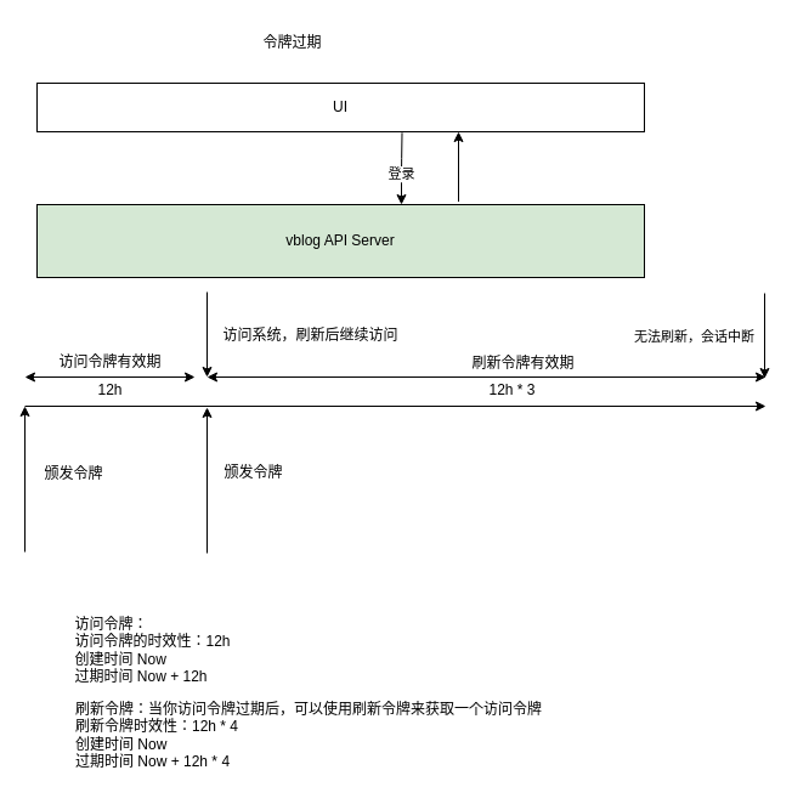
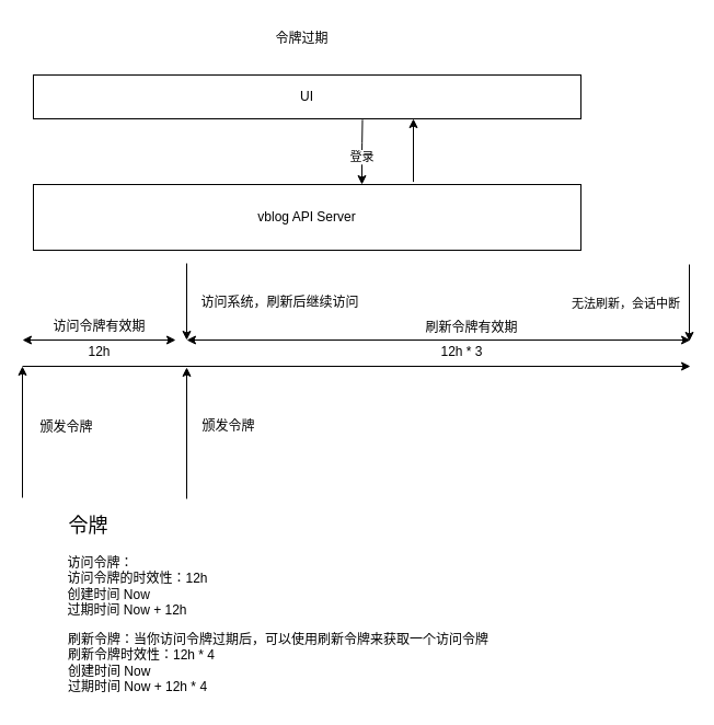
  <mxCell id="0" />
  <mxCell id="1" parent="0" />
  <mxCell id="2" value="UI" style="rounded=0;whiteSpace=wrap;html=1;" parent="1" vertex="1"><mxGeometry x="30" y="68" width="500" height="40" as="geometry" /></mxCell>
- <mxCell id="3" value="vblog API Server" style="rounded=0;whiteSpace=wrap;html=1;fillColor=#d5e8d4;" parent="1" vertex="1"><mxGeometry x="30" y="168" width="500" height="60" as="geometry" /></mxCell>
+ <mxCell id="3" value="vblog API Server" style="rounded=0;whiteSpace=wrap;html=1;" parent="1" vertex="1"><mxGeometry x="30" y="168" width="500" height="60" as="geometry" /></mxCell>
  <mxCell id="4" value="" style="endArrow=classic;html=1;exitX=0.601;exitY=1.02;exitDx=0;exitDy=0;exitPerimeter=0;" parent="1" source="2" edge="1"><mxGeometry width="50" height="50" relative="1" as="geometry"><mxPoint x="332" y="118" as="sourcePoint" /><mxPoint x="330" y="168" as="targetPoint" /><Array as="points"><mxPoint x="330" y="140" /></Array></mxGeometry></mxCell>
  <mxCell id="5" value="登录" style="edgeLabel;html=1;align=center;verticalAlign=middle;resizable=0;points=[];" parent="4" vertex="1" connectable="0"><mxGeometry x="-0.513" y="-1" relative="1" as="geometry"><mxPoint y="20" as="offset" /></mxGeometry></mxCell>
  <mxCell id="6" value="" style="endArrow=classic;html=1;exitX=0.884;exitY=-0.04;exitDx=0;exitDy=0;exitPerimeter=0;entryX=0.884;entryY=1;entryDx=0;entryDy=0;entryPerimeter=0;" parent="1" edge="1"><mxGeometry width="50" height="50" relative="1" as="geometry"><mxPoint x="377" y="165.6" as="sourcePoint" /><mxPoint x="377" y="108" as="targetPoint" /></mxGeometry></mxCell>
  <mxCell id="7" value="" style="endArrow=classic;html=1;" parent="1" edge="1"><mxGeometry width="50" height="50" relative="1" as="geometry"><mxPoint x="20" y="334" as="sourcePoint" /><mxPoint x="630" y="334" as="targetPoint" /></mxGeometry></mxCell>
- <mxCell id="8" value="令牌过期" style="text;html=1;align=center;verticalAlign=middle;resizable=0;points=[];autosize=1;strokeColor=none;fillColor=none;" parent="1" vertex="1"><mxGeometry x="205" y="20" width="70" height="30" as="geometry" /></mxCell>
+ <mxCell id="8" value="令牌过期" style="text;html=1;align=center;verticalAlign=middle;resizable=0;points=[];autosize=1;strokeColor=none;fillColor=none;" parent="1" vertex="1"><mxGeometry x="240" y="20" width="70" height="30" as="geometry" /></mxCell>
  <mxCell id="9" value="" style="endArrow=classic;startArrow=classic;html=1;" parent="1" edge="1"><mxGeometry width="50" height="50" relative="1" as="geometry"><mxPoint x="20" y="310" as="sourcePoint" /><mxPoint x="160" y="310" as="targetPoint" /></mxGeometry></mxCell>
  <mxCell id="10" value="" style="endArrow=classic;startArrow=classic;html=1;" parent="1" edge="1"><mxGeometry width="50" height="50" relative="1" as="geometry"><mxPoint x="170" y="310" as="sourcePoint" /><mxPoint x="630" y="310" as="targetPoint" /></mxGeometry></mxCell>
  <mxCell id="11" value="" style="endArrow=classic;html=1;" parent="1" edge="1"><mxGeometry width="50" height="50" relative="1" as="geometry"><mxPoint x="170" y="240" as="sourcePoint" /><mxPoint x="170" y="310" as="targetPoint" /></mxGeometry></mxCell>
  <mxCell id="12" value="" style="endArrow=classic;html=1;" parent="1" edge="1"><mxGeometry width="50" height="50" relative="1" as="geometry"><mxPoint x="629" y="241" as="sourcePoint" /><mxPoint x="629" y="311" as="targetPoint" /></mxGeometry></mxCell>
  <mxCell id="13" value="无法刷新，会话中断" style="edgeLabel;html=1;align=center;verticalAlign=middle;resizable=0;points=[];" parent="12" vertex="1" connectable="0"><mxGeometry x="-0.469" y="-3" relative="1" as="geometry"><mxPoint x="-56" y="16" as="offset" /></mxGeometry></mxCell>
  <mxCell id="14" value="&lt;div style=&quot;text-align: left;&quot;&gt;&lt;span style=&quot;background-color: initial;&quot;&gt;访问系统，刷新后继续访问&lt;/span&gt;&lt;/div&gt;&lt;br&gt;&amp;nbsp; &amp;nbsp; &amp;nbsp; &amp;nbsp; &amp;nbsp; &amp;nbsp; &amp;nbsp; &amp;nbsp; &amp;nbsp; &amp;nbsp; &amp;nbsp; &amp;nbsp; &amp;nbsp; &amp;nbsp; &amp;nbsp;&amp;nbsp;" style="text;html=1;align=center;verticalAlign=middle;resizable=0;points=[];autosize=1;strokeColor=none;fillColor=none;" parent="1" vertex="1"><mxGeometry x="170" y="260" width="170" height="60" as="geometry" /></mxCell>
  <mxCell id="15" value="访问令牌有效期" style="text;html=1;align=center;verticalAlign=middle;resizable=0;points=[];autosize=1;strokeColor=none;fillColor=none;" parent="1" vertex="1"><mxGeometry x="35" y="283" width="110" height="30" as="geometry" /></mxCell>
  <mxCell id="16" value="12h" style="text;html=1;align=center;verticalAlign=middle;resizable=0;points=[];autosize=1;strokeColor=none;fillColor=none;" parent="1" vertex="1"><mxGeometry x="70" y="306" width="40" height="30" as="geometry" /></mxCell>
  <mxCell id="17" value="刷新令牌有效期" style="text;html=1;align=center;verticalAlign=middle;resizable=0;points=[];autosize=1;strokeColor=none;fillColor=none;" parent="1" vertex="1"><mxGeometry x="375" y="284" width="110" height="30" as="geometry" /></mxCell>
  <mxCell id="18" value="12h * 3" style="text;html=1;align=center;verticalAlign=middle;resizable=0;points=[];autosize=1;strokeColor=none;fillColor=none;" parent="1" vertex="1"><mxGeometry x="391" y="306" width="60" height="30" as="geometry" /></mxCell>
  <mxCell id="19" value="" style="endArrow=classic;html=1;" parent="1" edge="1"><mxGeometry width="50" height="50" relative="1" as="geometry"><mxPoint x="20" y="454" as="sourcePoint" /><mxPoint x="20" y="334" as="targetPoint" /></mxGeometry></mxCell>
  <mxCell id="20" value="颁发令牌" style="text;html=1;align=center;verticalAlign=middle;resizable=0;points=[];autosize=1;strokeColor=none;fillColor=none;" parent="1" vertex="1"><mxGeometry x="25" y="375" width="70" height="30" as="geometry" /></mxCell>
  <mxCell id="21" value="" style="endArrow=classic;html=1;" parent="1" edge="1"><mxGeometry width="50" height="50" relative="1" as="geometry"><mxPoint x="170" y="455" as="sourcePoint" /><mxPoint x="170" y="335" as="targetPoint" /></mxGeometry></mxCell>
  <mxCell id="22" value="颁发令牌" style="text;html=1;align=center;verticalAlign=middle;resizable=0;points=[];autosize=1;strokeColor=none;fillColor=none;" parent="1" vertex="1"><mxGeometry x="173" y="374" width="70" height="30" as="geometry" /></mxCell>
  <mxCell id="23" value="刷新令牌：当你访问令牌过期后，可以使用刷新令牌来获取一个访问令牌&amp;nbsp; &amp;nbsp; &amp;nbsp; &amp;nbsp;&lt;br&gt;刷新令牌时效性：12h * 4&lt;br&gt;创建时间 Now&lt;br&gt;过期时间 Now + 12h * 4" style="text;html=1;align=left;verticalAlign=middle;resizable=0;points=[];autosize=1;strokeColor=none;fillColor=none;" parent="1" vertex="1"><mxGeometry x="60" y="570" width="430" height="70" as="geometry" /></mxCell>
+ <mxCell id="24" value="&lt;font style=&quot;font-size: 18px;&quot;&gt;令牌&lt;/font&gt;" style="text;html=1;align=center;verticalAlign=middle;resizable=0;points=[];autosize=1;strokeColor=none;fillColor=none;" parent="1" vertex="1"><mxGeometry x="50" y="460" width="60" height="40" as="geometry" /></mxCell>
  <mxCell id="25" value="&lt;div style=&quot;text-align: left;&quot;&gt;&lt;span style=&quot;background-color: initial;&quot;&gt;访问令牌：&lt;/span&gt;&lt;/div&gt;&lt;div style=&quot;text-align: left;&quot;&gt;&lt;span style=&quot;background-color: initial;&quot;&gt;访问令牌的时效性：12h&lt;/span&gt;&lt;/div&gt;&lt;div style=&quot;text-align: left;&quot;&gt;创建时间 Now&lt;/div&gt;&lt;div style=&quot;text-align: left;&quot;&gt;过期时间 Now + 12h&lt;/div&gt;" style="text;html=1;align=center;verticalAlign=middle;resizable=0;points=[];autosize=1;strokeColor=none;fillColor=none;" parent="1" vertex="1"><mxGeometry x="50" y="500" width="150" height="70" as="geometry" /></mxCell>
